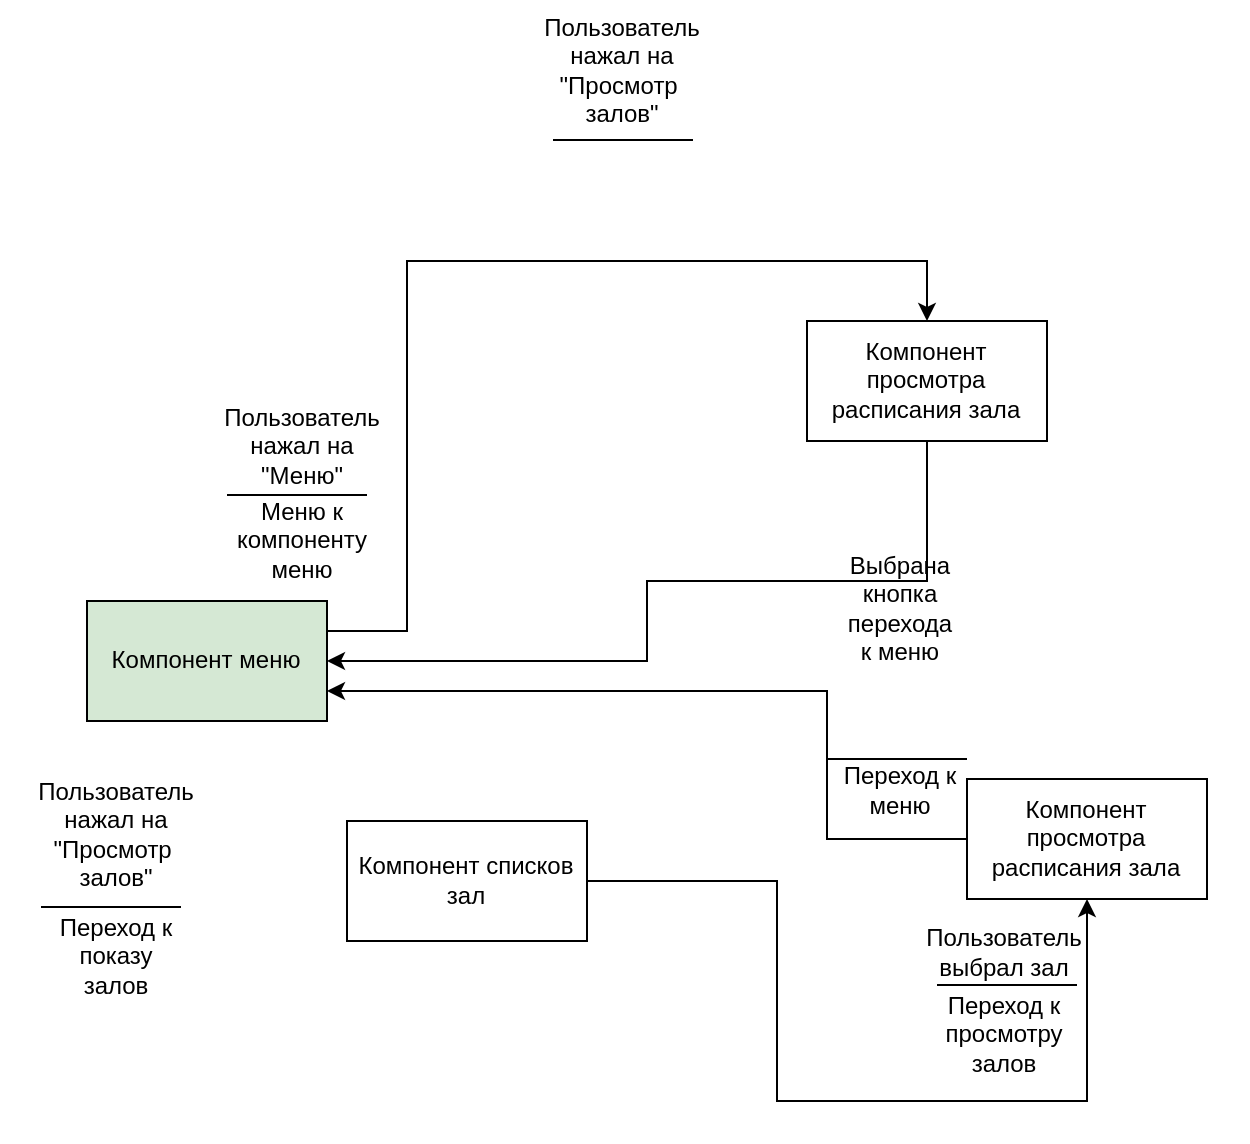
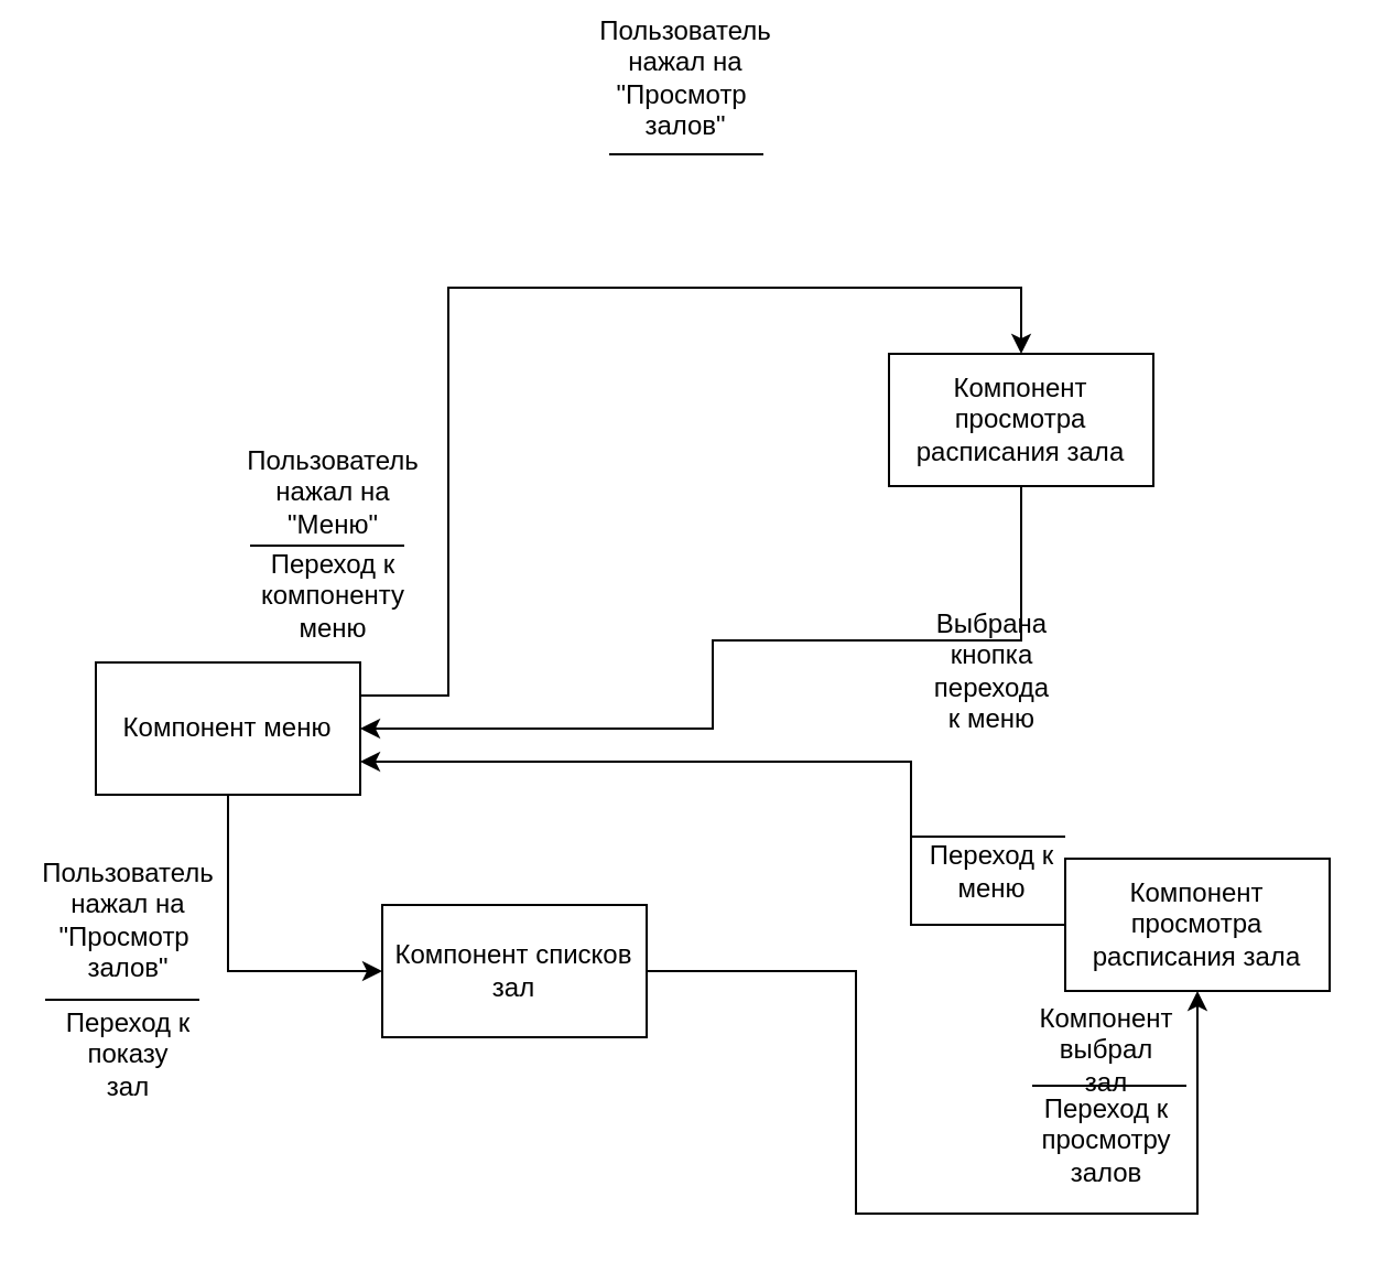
  <mxCell id="0" />
  <mxCell id="1" parent="0" />
+ <mxCell id="2" style="edgeStyle=orthogonalEdgeStyle;rounded=0;orthogonalLoop=1;jettySize=auto;html=1;exitX=0.5;exitY=1;exitDx=0;exitDy=0;entryX=0;entryY=0.5;entryDx=0;entryDy=0;" edge="1" parent="1" source="4" target="6"><mxGeometry relative="1" as="geometry"><Array as="points"><mxPoint x="103" y="440" /></Array></mxGeometry></mxCell>
  <mxCell id="3" style="edgeStyle=orthogonalEdgeStyle;rounded=0;orthogonalLoop=1;jettySize=auto;html=1;exitX=1;exitY=0.25;exitDx=0;exitDy=0;entryX=0.5;entryY=0;entryDx=0;entryDy=0;" edge="1" parent="1" source="4" target="24"><mxGeometry relative="1" as="geometry"><mxPoint x="363" y="180" as="targetPoint" /><Array as="points"><mxPoint x="203" y="315" /><mxPoint x="203" y="130" /><mxPoint x="463" y="130" /></Array></mxGeometry></mxCell>
- <mxCell id="4" value="Компонент меню" style="rounded=0;whiteSpace=wrap;html=1;fillColor=#d5e8d4;" vertex="1" parent="1"><mxGeometry x="43" y="300" width="120" height="60" as="geometry" /></mxCell>
+ <mxCell id="4" value="Компонент меню" style="rounded=0;whiteSpace=wrap;html=1;" vertex="1" parent="1"><mxGeometry x="43" y="300" width="120" height="60" as="geometry" /></mxCell>
  <mxCell id="5" style="edgeStyle=orthogonalEdgeStyle;rounded=0;orthogonalLoop=1;jettySize=auto;html=1;exitX=1;exitY=0.5;exitDx=0;exitDy=0;entryX=0.5;entryY=1;entryDx=0;entryDy=0;" edge="1" parent="1" source="6" target="8"><mxGeometry relative="1" as="geometry"><mxPoint x="453" y="549" as="sourcePoint" /><Array as="points"><mxPoint x="388" y="440" /><mxPoint x="388" y="550" /><mxPoint x="543" y="550" /></Array></mxGeometry></mxCell>
  <mxCell id="6" value="Компонент списков зал" style="rounded=0;whiteSpace=wrap;html=1;" vertex="1" parent="1"><mxGeometry x="173" y="410" width="120" height="60" as="geometry" /></mxCell>
  <mxCell id="7" style="edgeStyle=orthogonalEdgeStyle;rounded=0;orthogonalLoop=1;jettySize=auto;html=1;exitX=0;exitY=0.5;exitDx=0;exitDy=0;entryX=1;entryY=0.75;entryDx=0;entryDy=0;" edge="1" parent="1" source="8" target="4"><mxGeometry relative="1" as="geometry"><Array as="points"><mxPoint x="413" y="419" /><mxPoint x="413" y="345" /></Array></mxGeometry></mxCell>
  <mxCell id="8" value="&lt;div&gt;Компонент просмотра&lt;/div&gt;&lt;div&gt;расписания зала&lt;br&gt;&lt;/div&gt;" style="rounded=0;whiteSpace=wrap;html=1;" vertex="1" parent="1"><mxGeometry x="483" y="389" width="120" height="60" as="geometry" /></mxCell>
  <mxCell id="9" value="&lt;div&gt;Пользователь нажал на &quot;Меню&quot;&lt;br&gt;&lt;/div&gt;" style="text;html=1;strokeColor=none;fillColor=none;align=center;verticalAlign=middle;whiteSpace=wrap;rounded=0;" vertex="1" parent="1"><mxGeometry x="121" y="208" width="60" height="30" as="geometry" /></mxCell>
  <mxCell id="10" value="" style="endArrow=none;html=1;rounded=0;" edge="1" parent="1"><mxGeometry width="50" height="50" relative="1" as="geometry"><mxPoint x="113" y="247" as="sourcePoint" /><mxPoint x="183" y="247" as="targetPoint" /></mxGeometry></mxCell>
  <mxCell id="11" value="" style="endArrow=none;html=1;rounded=0;" edge="1" parent="1"><mxGeometry width="50" height="50" relative="1" as="geometry"><mxPoint x="276" y="69.5" as="sourcePoint" /><mxPoint x="346" y="69.5" as="targetPoint" /></mxGeometry></mxCell>
  <mxCell id="12" value="" style="endArrow=none;html=1;rounded=0;" edge="1" parent="1"><mxGeometry width="50" height="50" relative="1" as="geometry"><mxPoint x="468" y="492" as="sourcePoint" /><mxPoint x="538" y="492" as="targetPoint" /></mxGeometry></mxCell>
  <mxCell id="13" value="" style="endArrow=none;html=1;rounded=0;" edge="1" parent="1"><mxGeometry width="50" height="50" relative="1" as="geometry"><mxPoint x="413" y="379" as="sourcePoint" /><mxPoint x="483" y="379" as="targetPoint" /></mxGeometry></mxCell>
- <mxCell id="14" value="Меню к компоненту меню" style="text;html=1;strokeColor=none;fillColor=none;align=center;verticalAlign=middle;whiteSpace=wrap;rounded=0;" vertex="1" parent="1"><mxGeometry x="121" y="255" width="60" height="30" as="geometry" /></mxCell>
+ <mxCell id="14" value="Переход к компоненту меню" style="text;html=1;strokeColor=none;fillColor=none;align=center;verticalAlign=middle;whiteSpace=wrap;rounded=0;" vertex="1" parent="1"><mxGeometry x="121" y="255" width="60" height="30" as="geometry" /></mxCell>
  <mxCell id="15" value="&lt;div&gt;Пользователь нажал на &quot;Просмотр&amp;nbsp; залов&quot;&lt;br&gt;&lt;/div&gt;" style="text;html=1;strokeColor=none;fillColor=none;align=center;verticalAlign=middle;whiteSpace=wrap;rounded=0;" vertex="1" parent="1"><mxGeometry x="28" y="402" width="60" height="30" as="geometry" /></mxCell>
  <mxCell id="16" value="" style="endArrow=none;html=1;rounded=0;" edge="1" parent="1"><mxGeometry width="50" height="50" relative="1" as="geometry"><mxPoint x="20" y="453" as="sourcePoint" /><mxPoint x="90" y="453" as="targetPoint" /></mxGeometry></mxCell>
- <mxCell id="17" value="Переход к показу залов" style="text;html=1;strokeColor=none;fillColor=none;align=center;verticalAlign=middle;whiteSpace=wrap;rounded=0;" vertex="1" parent="1"><mxGeometry x="28" y="463" width="60" height="30" as="geometry" /></mxCell>
+ <mxCell id="17" value="Переход к показу зал" style="text;html=1;strokeColor=none;fillColor=none;align=center;verticalAlign=middle;whiteSpace=wrap;rounded=0;" vertex="1" parent="1"><mxGeometry x="28" y="463" width="60" height="30" as="geometry" /></mxCell>
  <mxCell id="18" value="&lt;div&gt;Пользователь нажал на &quot;Просмотр&amp;nbsp; залов&quot;&lt;br&gt;&lt;/div&gt;" style="text;html=1;strokeColor=none;fillColor=none;align=center;verticalAlign=middle;whiteSpace=wrap;rounded=0;" vertex="1" parent="1"><mxGeometry x="281" y="20" width="60" height="30" as="geometry" /></mxCell>
- <mxCell id="19" value="Пользователь выбрал зал" style="text;html=1;strokeColor=none;fillColor=none;align=center;verticalAlign=middle;whiteSpace=wrap;rounded=0;" vertex="1" parent="1"><mxGeometry x="472" y="461" width="60" height="30" as="geometry" /></mxCell>
+ <mxCell id="19" value="Компонент выбрал зал" style="text;html=1;strokeColor=none;fillColor=none;align=center;verticalAlign=middle;whiteSpace=wrap;rounded=0;" vertex="1" parent="1"><mxGeometry x="472" y="461" width="60" height="30" as="geometry" /></mxCell>
  <mxCell id="20" value="&lt;div&gt;Переход к&lt;/div&gt;&lt;div&gt;просмотру залов&lt;br&gt;&lt;/div&gt;" style="text;html=1;strokeColor=none;fillColor=none;align=center;verticalAlign=middle;whiteSpace=wrap;rounded=0;" vertex="1" parent="1"><mxGeometry x="472" y="502" width="60" height="30" as="geometry" /></mxCell>
  <mxCell id="21" value="&lt;div&gt;Переход к меню&lt;br&gt;&lt;/div&gt;" style="text;html=1;strokeColor=none;fillColor=none;align=center;verticalAlign=middle;whiteSpace=wrap;rounded=0;" vertex="1" parent="1"><mxGeometry x="420" y="380" width="60" height="30" as="geometry" /></mxCell>
  <mxCell id="22" value="Выбрана кнопка перехода к меню" style="text;html=1;strokeColor=none;fillColor=none;align=center;verticalAlign=middle;whiteSpace=wrap;rounded=0;" vertex="1" parent="1"><mxGeometry x="420" y="289" width="60" height="30" as="geometry" /></mxCell>
  <mxCell id="23" style="edgeStyle=orthogonalEdgeStyle;rounded=0;orthogonalLoop=1;jettySize=auto;html=1;exitX=0.5;exitY=1;exitDx=0;exitDy=0;entryX=1;entryY=0.5;entryDx=0;entryDy=0;" edge="1" parent="1" source="24" target="4"><mxGeometry relative="1" as="geometry"><mxPoint x="323" y="210" as="targetPoint" /><Array as="points"><mxPoint x="463" y="290" /><mxPoint x="323" y="290" /><mxPoint x="323" y="330" /></Array></mxGeometry></mxCell>
  <mxCell id="24" value="&lt;div&gt;Компонент просмотра&lt;/div&gt;&lt;div&gt;расписания зала&lt;br&gt;&lt;/div&gt;" style="rounded=0;whiteSpace=wrap;html=1;" vertex="1" parent="1"><mxGeometry x="403" y="160" width="120" height="60" as="geometry" /></mxCell>
